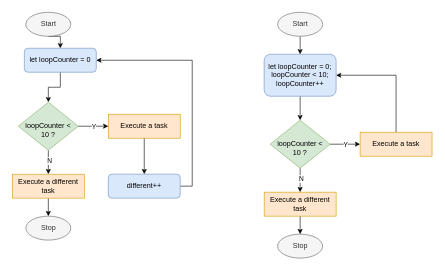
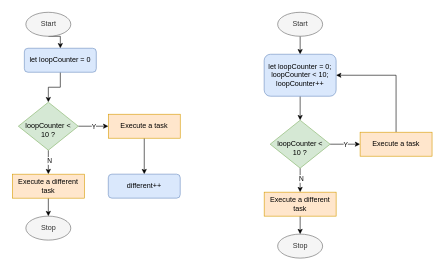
  <mxCell id="0" />
  <mxCell id="1" parent="0" />
  <mxCell id="2" style="edgeStyle=orthogonalEdgeStyle;rounded=0;orthogonalLoop=1;jettySize=auto;html=1;exitX=0.5;exitY=1;exitDx=0;exitDy=0;entryX=0.5;entryY=0;entryDx=0;entryDy=0;" edge="1" parent="1" source="3" target="8"><mxGeometry relative="1" as="geometry" /></mxCell>
  <mxCell id="3" value="let loopCounter = 0" style="rounded=1;whiteSpace=wrap;html=1;fontSize=12;glass=0;strokeWidth=1;shadow=0;fillColor=#dae8fc;strokeColor=#6c8ebf;" parent="1" vertex="1"><mxGeometry x="40" y="80" width="120" height="40" as="geometry" /></mxCell>
  <mxCell id="4" style="edgeStyle=orthogonalEdgeStyle;rounded=0;orthogonalLoop=1;jettySize=auto;html=1;exitX=0.5;exitY=1;exitDx=0;exitDy=0;entryX=0.5;entryY=0;entryDx=0;entryDy=0;" edge="1" parent="1" source="8"><mxGeometry relative="1" as="geometry"><mxPoint x="80" y="290" as="targetPoint" /></mxGeometry></mxCell>
  <mxCell id="5" value="N" style="edgeLabel;html=1;align=center;verticalAlign=middle;resizable=0;points=[];" vertex="1" connectable="0" parent="4"><mxGeometry x="-0.15" y="1" relative="1" as="geometry"><mxPoint as="offset" /></mxGeometry></mxCell>
  <mxCell id="6" style="edgeStyle=orthogonalEdgeStyle;rounded=0;orthogonalLoop=1;jettySize=auto;html=1;exitX=1;exitY=0.5;exitDx=0;exitDy=0;entryX=0;entryY=0.5;entryDx=0;entryDy=0;" edge="1" parent="1" source="8" target="10"><mxGeometry relative="1" as="geometry" /></mxCell>
  <mxCell id="7" value="Y" style="edgeLabel;html=1;align=center;verticalAlign=middle;resizable=0;points=[];" vertex="1" connectable="0" parent="6"><mxGeometry x="0.013" relative="1" as="geometry"><mxPoint as="offset" /></mxGeometry></mxCell>
  <mxCell id="8" value="loopCounter &amp;lt; 10 ?" style="rhombus;whiteSpace=wrap;html=1;shadow=0;fontFamily=Helvetica;fontSize=12;align=center;strokeWidth=1;spacing=6;spacingTop=11;fillColor=#d5e8d4;strokeColor=#82b366;" parent="1" vertex="1"><mxGeometry x="30" y="170" width="100" height="80" as="geometry" /></mxCell>
  <mxCell id="9" style="edgeStyle=orthogonalEdgeStyle;rounded=0;orthogonalLoop=1;jettySize=auto;html=1;entryX=0.5;entryY=0;entryDx=0;entryDy=0;" edge="1" parent="1" source="10" target="13"><mxGeometry relative="1" as="geometry" /></mxCell>
  <mxCell id="10" value="Execute a task" style="rounded=0;whiteSpace=wrap;html=1;fontSize=12;glass=0;strokeWidth=1;shadow=0;fillColor=#ffe6cc;strokeColor=#d79b00;" parent="1" vertex="1"><mxGeometry x="180" y="190" width="120" height="40" as="geometry" /></mxCell>
  <mxCell id="11" style="edgeStyle=orthogonalEdgeStyle;rounded=0;orthogonalLoop=1;jettySize=auto;html=1;exitX=0.5;exitY=1;exitDx=0;exitDy=0;entryX=0.5;entryY=0;entryDx=0;entryDy=0;" edge="1" parent="1" target="14"><mxGeometry relative="1" as="geometry"><mxPoint x="80" y="370" as="sourcePoint" /></mxGeometry></mxCell>
- <mxCell id="12" style="edgeStyle=orthogonalEdgeStyle;rounded=0;orthogonalLoop=1;jettySize=auto;html=1;exitX=1;exitY=0.5;exitDx=0;exitDy=0;entryX=1;entryY=0.5;entryDx=0;entryDy=0;" edge="1" parent="1" source="13" target="3"><mxGeometry relative="1" as="geometry" /></mxCell>
  <mxCell id="13" value="different++" style="rounded=1;whiteSpace=wrap;html=1;fontSize=12;glass=0;strokeWidth=1;shadow=0;fillColor=#dae8fc;strokeColor=#6c8ebf;" parent="1" vertex="1"><mxGeometry x="180" y="290" width="120" height="40" as="geometry" /></mxCell>
  <mxCell id="14" value="Stop" style="ellipse;whiteSpace=wrap;html=1;fillColor=#f5f5f5;fontColor=#333333;strokeColor=#666666;" vertex="1" parent="1"><mxGeometry x="42.5" y="360" width="75" height="40" as="geometry" /></mxCell>
  <mxCell id="15" style="edgeStyle=orthogonalEdgeStyle;rounded=0;orthogonalLoop=1;jettySize=auto;html=1;exitX=0.5;exitY=1;exitDx=0;exitDy=0;entryX=0.5;entryY=0;entryDx=0;entryDy=0;" edge="1" parent="1" source="16" target="3"><mxGeometry relative="1" as="geometry" /></mxCell>
  <mxCell id="16" value="Start" style="ellipse;whiteSpace=wrap;html=1;fillColor=#f5f5f5;fontColor=#333333;strokeColor=#666666;" vertex="1" parent="1"><mxGeometry x="42.5" y="20" width="75" height="40" as="geometry" /></mxCell>
  <mxCell id="17" style="edgeStyle=orthogonalEdgeStyle;rounded=0;orthogonalLoop=1;jettySize=auto;html=1;exitX=0.5;exitY=1;exitDx=0;exitDy=0;entryX=0.5;entryY=0;entryDx=0;entryDy=0;" edge="1" parent="1" source="18" target="14"><mxGeometry relative="1" as="geometry" /></mxCell>
  <mxCell id="18" value="Execute a different task" style="rounded=0;whiteSpace=wrap;html=1;fontSize=12;glass=0;strokeWidth=1;shadow=0;fillColor=#ffe6cc;strokeColor=#d79b00;" vertex="1" parent="1"><mxGeometry x="20" y="290" width="120" height="40" as="geometry" /></mxCell>
  <mxCell id="19" style="edgeStyle=orthogonalEdgeStyle;rounded=0;orthogonalLoop=1;jettySize=auto;html=1;exitX=0.5;exitY=1;exitDx=0;exitDy=0;entryX=0.5;entryY=0;entryDx=0;entryDy=0;" edge="1" parent="1" source="20" target="25"><mxGeometry relative="1" as="geometry" /></mxCell>
  <mxCell id="20" value="let loopCounter = 0;&lt;br&gt;loopCounter &amp;lt; 10;&lt;br&gt;loopCounter++" style="rounded=1;whiteSpace=wrap;html=1;fontSize=12;glass=0;strokeWidth=1;shadow=0;fillColor=#dae8fc;strokeColor=#6c8ebf;" vertex="1" parent="1"><mxGeometry x="440" y="90" width="120" height="70" as="geometry" /></mxCell>
  <mxCell id="21" style="edgeStyle=orthogonalEdgeStyle;rounded=0;orthogonalLoop=1;jettySize=auto;html=1;exitX=0.5;exitY=1;exitDx=0;exitDy=0;entryX=0.5;entryY=0;entryDx=0;entryDy=0;" edge="1" parent="1" source="25"><mxGeometry relative="1" as="geometry"><mxPoint x="500" y="320" as="targetPoint" /></mxGeometry></mxCell>
  <mxCell id="22" value="N" style="edgeLabel;html=1;align=center;verticalAlign=middle;resizable=0;points=[];" vertex="1" connectable="0" parent="21"><mxGeometry x="-0.15" y="1" relative="1" as="geometry"><mxPoint as="offset" /></mxGeometry></mxCell>
  <mxCell id="23" style="edgeStyle=orthogonalEdgeStyle;rounded=0;orthogonalLoop=1;jettySize=auto;html=1;exitX=1;exitY=0.5;exitDx=0;exitDy=0;entryX=0;entryY=0.5;entryDx=0;entryDy=0;" edge="1" parent="1" source="25" target="27"><mxGeometry relative="1" as="geometry" /></mxCell>
  <mxCell id="24" value="Y" style="edgeLabel;html=1;align=center;verticalAlign=middle;resizable=0;points=[];" vertex="1" connectable="0" parent="23"><mxGeometry x="0.013" relative="1" as="geometry"><mxPoint as="offset" /></mxGeometry></mxCell>
  <mxCell id="25" value="loopCounter &amp;lt; 10 ?" style="rhombus;whiteSpace=wrap;html=1;shadow=0;fontFamily=Helvetica;fontSize=12;align=center;strokeWidth=1;spacing=6;spacingTop=11;fillColor=#d5e8d4;strokeColor=#82b366;" vertex="1" parent="1"><mxGeometry x="450" y="200" width="100" height="80" as="geometry" /></mxCell>
  <mxCell id="26" style="edgeStyle=orthogonalEdgeStyle;rounded=0;orthogonalLoop=1;jettySize=auto;html=1;exitX=0.5;exitY=0;exitDx=0;exitDy=0;entryX=1;entryY=0.5;entryDx=0;entryDy=0;" edge="1" parent="1" source="27" target="20"><mxGeometry relative="1" as="geometry" /></mxCell>
  <mxCell id="27" value="Execute a task" style="rounded=0;whiteSpace=wrap;html=1;fontSize=12;glass=0;strokeWidth=1;shadow=0;fillColor=#ffe6cc;strokeColor=#d79b00;" vertex="1" parent="1"><mxGeometry x="600" y="220" width="120" height="40" as="geometry" /></mxCell>
  <mxCell id="28" style="edgeStyle=orthogonalEdgeStyle;rounded=0;orthogonalLoop=1;jettySize=auto;html=1;exitX=0.5;exitY=1;exitDx=0;exitDy=0;entryX=0.5;entryY=0;entryDx=0;entryDy=0;" edge="1" parent="1" target="29"><mxGeometry relative="1" as="geometry"><mxPoint x="500" y="400" as="sourcePoint" /></mxGeometry></mxCell>
  <mxCell id="29" value="Stop" style="ellipse;whiteSpace=wrap;html=1;fillColor=#f5f5f5;fontColor=#333333;strokeColor=#666666;" vertex="1" parent="1"><mxGeometry x="462.5" y="390" width="75" height="40" as="geometry" /></mxCell>
  <mxCell id="30" style="edgeStyle=orthogonalEdgeStyle;rounded=0;orthogonalLoop=1;jettySize=auto;html=1;exitX=0.5;exitY=1;exitDx=0;exitDy=0;entryX=0.5;entryY=0;entryDx=0;entryDy=0;" edge="1" parent="1" source="31" target="20"><mxGeometry relative="1" as="geometry" /></mxCell>
  <mxCell id="31" value="Start" style="ellipse;whiteSpace=wrap;html=1;fillColor=#f5f5f5;fontColor=#333333;strokeColor=#666666;" vertex="1" parent="1"><mxGeometry x="462.5" y="20" width="75" height="40" as="geometry" /></mxCell>
  <mxCell id="32" style="edgeStyle=orthogonalEdgeStyle;rounded=0;orthogonalLoop=1;jettySize=auto;html=1;exitX=0.5;exitY=1;exitDx=0;exitDy=0;entryX=0.5;entryY=0;entryDx=0;entryDy=0;" edge="1" parent="1" source="33" target="29"><mxGeometry relative="1" as="geometry" /></mxCell>
  <mxCell id="33" value="Execute a different task" style="rounded=0;whiteSpace=wrap;html=1;fontSize=12;glass=0;strokeWidth=1;shadow=0;fillColor=#ffe6cc;strokeColor=#d79b00;" vertex="1" parent="1"><mxGeometry x="440" y="320" width="120" height="40" as="geometry" /></mxCell>
